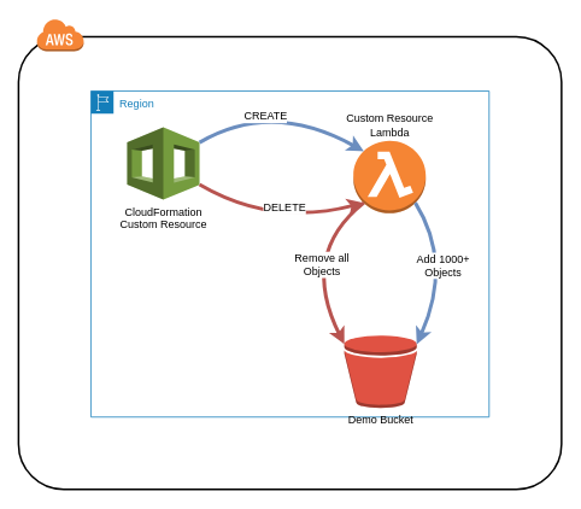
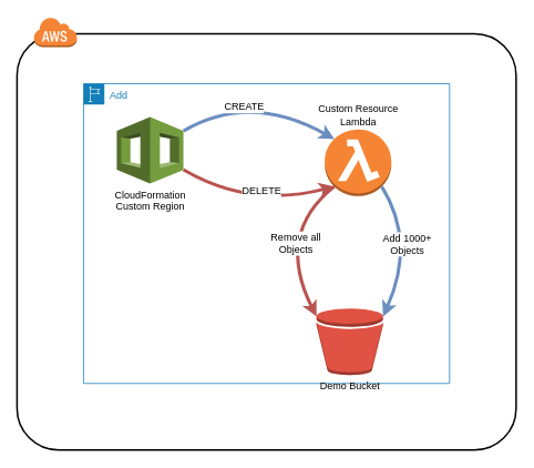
  <mxCell id="0" />
  <mxCell id="1" parent="0" />
  <mxCell id="2" value="" style="rounded=1;arcSize=10;dashed=0;fillColor=none;gradientColor=none;strokeWidth=2;" vertex="1" parent="1"><mxGeometry x="20" y="40" width="600" height="500" as="geometry" /></mxCell>
  <mxCell id="3" value="" style="dashed=0;html=1;shape=mxgraph.aws3.cloud;fillColor=#F58536;gradientColor=none;dashed=0;" vertex="1" parent="1"><mxGeometry x="40" y="20" width="52" height="36" as="geometry" /></mxCell>
- <mxCell id="4" value="Region" style="points=[[0,0],[0.25,0],[0.5,0],[0.75,0],[1,0],[1,0.25],[1,0.5],[1,0.75],[1,1],[0.75,1],[0.5,1],[0.25,1],[0,1],[0,0.75],[0,0.5],[0,0.25]];outlineConnect=0;gradientColor=none;html=1;whiteSpace=wrap;fontSize=12;fontStyle=0;shape=mxgraph.aws4.group;grIcon=mxgraph.aws4.group_region;strokeColor=#147EBA;fillColor=none;verticalAlign=top;align=left;spacingLeft=30;fontColor=#147EBA;dashed=0;" vertex="1" parent="1"><mxGeometry x="100" y="100" width="440" height="360" as="geometry" /></mxCell>
+ <mxCell id="4" value="Add" style="points=[[0,0],[0.25,0],[0.5,0],[0.75,0],[1,0],[1,0.25],[1,0.5],[1,0.75],[1,1],[0.75,1],[0.5,1],[0.25,1],[0,1],[0,0.75],[0,0.5],[0,0.25]];outlineConnect=0;gradientColor=none;html=1;whiteSpace=wrap;fontSize=12;fontStyle=0;shape=mxgraph.aws4.group;grIcon=mxgraph.aws4.group_region;strokeColor=#147EBA;fillColor=none;verticalAlign=top;align=left;spacingLeft=30;fontColor=#147EBA;dashed=0;" vertex="1" parent="1"><mxGeometry x="100" y="100" width="440" height="360" as="geometry" /></mxCell>
  <mxCell id="5" value="Demo Bucket" style="outlineConnect=0;dashed=0;verticalLabelPosition=bottom;verticalAlign=top;align=center;html=1;shape=mxgraph.aws3.bucket;fillColor=#E05243;gradientColor=none;" vertex="1" parent="1"><mxGeometry x="380" y="370" width="80" height="80" as="geometry" /></mxCell>
  <mxCell id="6" value="Custom Resource&lt;br&gt;Lambda" style="outlineConnect=0;dashed=0;verticalLabelPosition=top;verticalAlign=bottom;align=center;html=1;shape=mxgraph.aws3.lambda_function;fillColor=#F58534;gradientColor=none;labelPosition=center;" vertex="1" parent="1"><mxGeometry x="390" y="155" width="80" height="80" as="geometry" /></mxCell>
- <mxCell id="7" value="CloudFormation&lt;br&gt;Custom Resource" style="outlineConnect=0;dashed=0;verticalLabelPosition=bottom;verticalAlign=top;align=center;html=1;shape=mxgraph.aws3.cloudformation;fillColor=#759C3E;gradientColor=none;" vertex="1" parent="1"><mxGeometry x="140" y="140" width="80" height="80" as="geometry" /></mxCell>
+ <mxCell id="7" value="CloudFormation&lt;br&gt;Custom Region" style="outlineConnect=0;dashed=0;verticalLabelPosition=bottom;verticalAlign=top;align=center;html=1;shape=mxgraph.aws3.cloudformation;fillColor=#759C3E;gradientColor=none;" vertex="1" parent="1"><mxGeometry x="140" y="140" width="80" height="80" as="geometry" /></mxCell>
  <mxCell id="8" value="" style="endArrow=classic;html=1;curved=1;fillColor=#dae8fc;strokeColor=#6c8ebf;entryX=0.145;entryY=0.145;entryDx=0;entryDy=0;entryPerimeter=0;exitX=1;exitY=0.21;exitDx=0;exitDy=0;exitPerimeter=0;strokeWidth=4;" edge="1" parent="1" source="7" target="6"><mxGeometry width="50" height="50" relative="1" as="geometry"><mxPoint x="260" y="205" as="sourcePoint" /><mxPoint x="310" y="155" as="targetPoint" /><Array as="points"><mxPoint x="300" y="110" /></Array></mxGeometry></mxCell>
  <mxCell id="9" value="CREATE" style="text;html=1;align=center;verticalAlign=middle;resizable=0;points=[];;labelBackgroundColor=#ffffff;" vertex="1" connectable="0" parent="8"><mxGeometry x="-0.104" y="-18" relative="1" as="geometry"><mxPoint y="1" as="offset" /></mxGeometry></mxCell>
  <mxCell id="10" value="" style="endArrow=classic;html=1;strokeWidth=4;entryX=1;entryY=0.12;entryDx=0;entryDy=0;entryPerimeter=0;exitX=0.855;exitY=0.855;exitDx=0;exitDy=0;exitPerimeter=0;fillColor=#dae8fc;strokeColor=#6c8ebf;curved=1;" edge="1" parent="1" source="6" target="5"><mxGeometry width="50" height="50" relative="1" as="geometry"><mxPoint x="290" y="290" as="sourcePoint" /><mxPoint x="340" y="240" as="targetPoint" /><Array as="points"><mxPoint x="500" y="290" /></Array></mxGeometry></mxCell>
  <mxCell id="11" value="Add 1000+&lt;br&gt;Objects" style="text;html=1;align=center;verticalAlign=middle;resizable=0;points=[];;labelBackgroundColor=#ffffff;" vertex="1" connectable="0" parent="10"><mxGeometry x="-0.155" y="-11" relative="1" as="geometry"><mxPoint as="offset" /></mxGeometry></mxCell>
  <mxCell id="12" value="" style="endArrow=classic;html=1;strokeWidth=4;exitX=1;exitY=0.79;exitDx=0;exitDy=0;exitPerimeter=0;entryX=0.145;entryY=0.855;entryDx=0;entryDy=0;entryPerimeter=0;fillColor=#f8cecc;strokeColor=#b85450;curved=1;" edge="1" parent="1" source="7" target="6"><mxGeometry width="50" height="50" relative="1" as="geometry"><mxPoint x="250" y="300" as="sourcePoint" /><mxPoint x="300" y="250" as="targetPoint" /><Array as="points"><mxPoint x="300" y="250" /></Array></mxGeometry></mxCell>
  <mxCell id="13" value="DELETE" style="text;html=1;align=center;verticalAlign=middle;resizable=0;points=[];;labelBackgroundColor=#ffffff;" vertex="1" connectable="0" parent="12"><mxGeometry x="0.119" y="17" relative="1" as="geometry"><mxPoint as="offset" /></mxGeometry></mxCell>
  <mxCell id="14" value="" style="endArrow=classic;html=1;strokeWidth=4;exitX=0.145;exitY=0.855;exitDx=0;exitDy=0;exitPerimeter=0;fillColor=#f8cecc;strokeColor=#b85450;curved=1;entryX=0;entryY=0.12;entryDx=0;entryDy=0;entryPerimeter=0;" edge="1" parent="1" source="6" target="5"><mxGeometry width="50" height="50" relative="1" as="geometry"><mxPoint x="200" y="300" as="sourcePoint" /><mxPoint x="371.6" y="305.2" as="targetPoint" /><Array as="points"><mxPoint x="330" y="280" /></Array></mxGeometry></mxCell>
  <mxCell id="15" value="Remove all&lt;br&gt;Objects" style="text;html=1;align=center;verticalAlign=middle;resizable=0;points=[];;labelBackgroundColor=#ffffff;" vertex="1" connectable="0" parent="14"><mxGeometry x="0.119" y="17" relative="1" as="geometry"><mxPoint as="offset" /></mxGeometry></mxCell>
